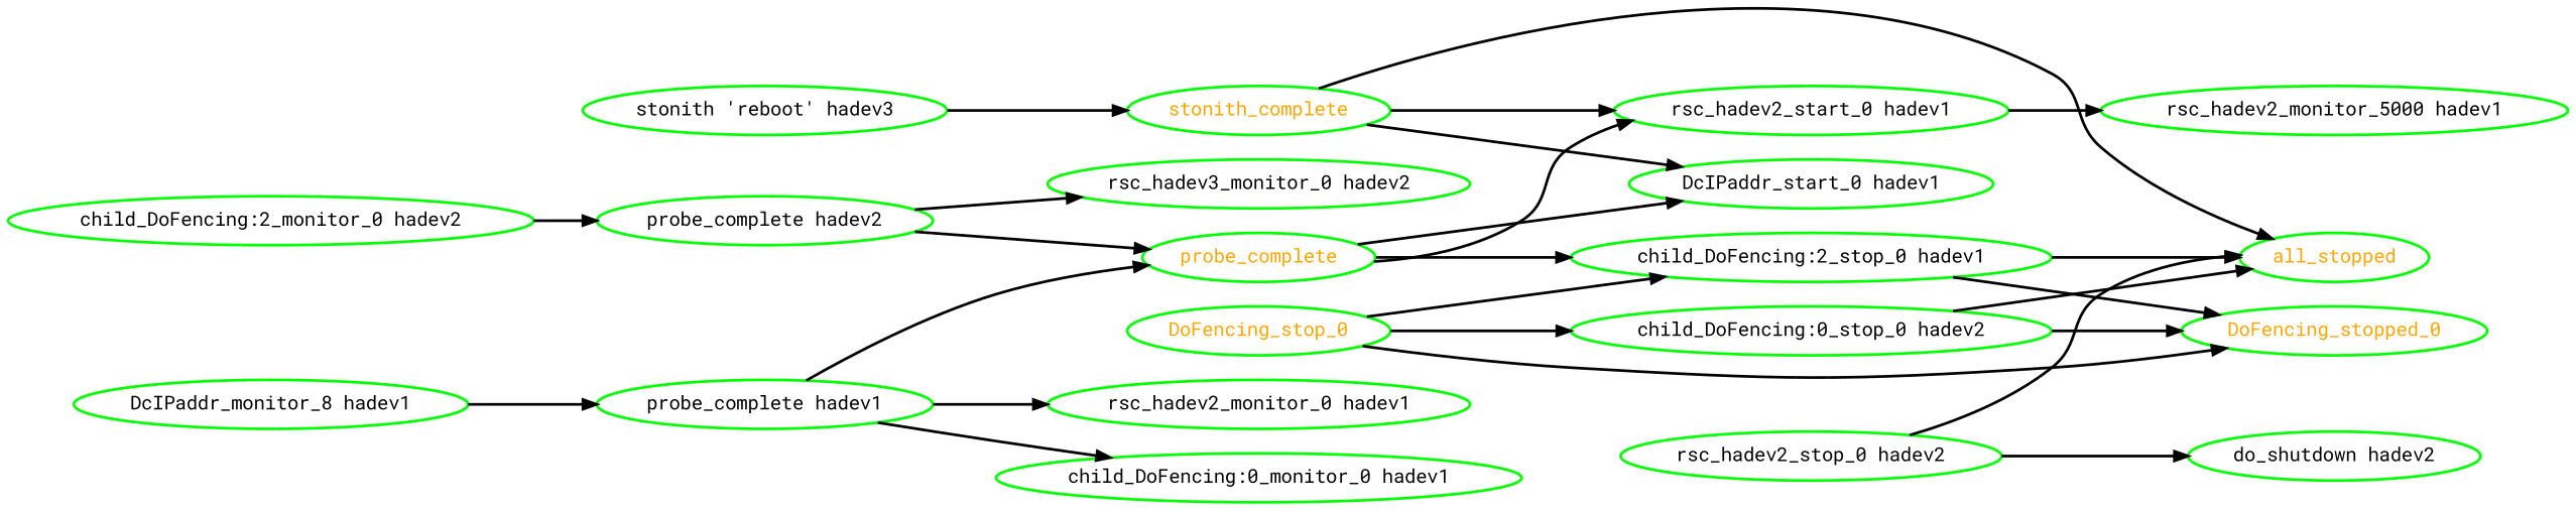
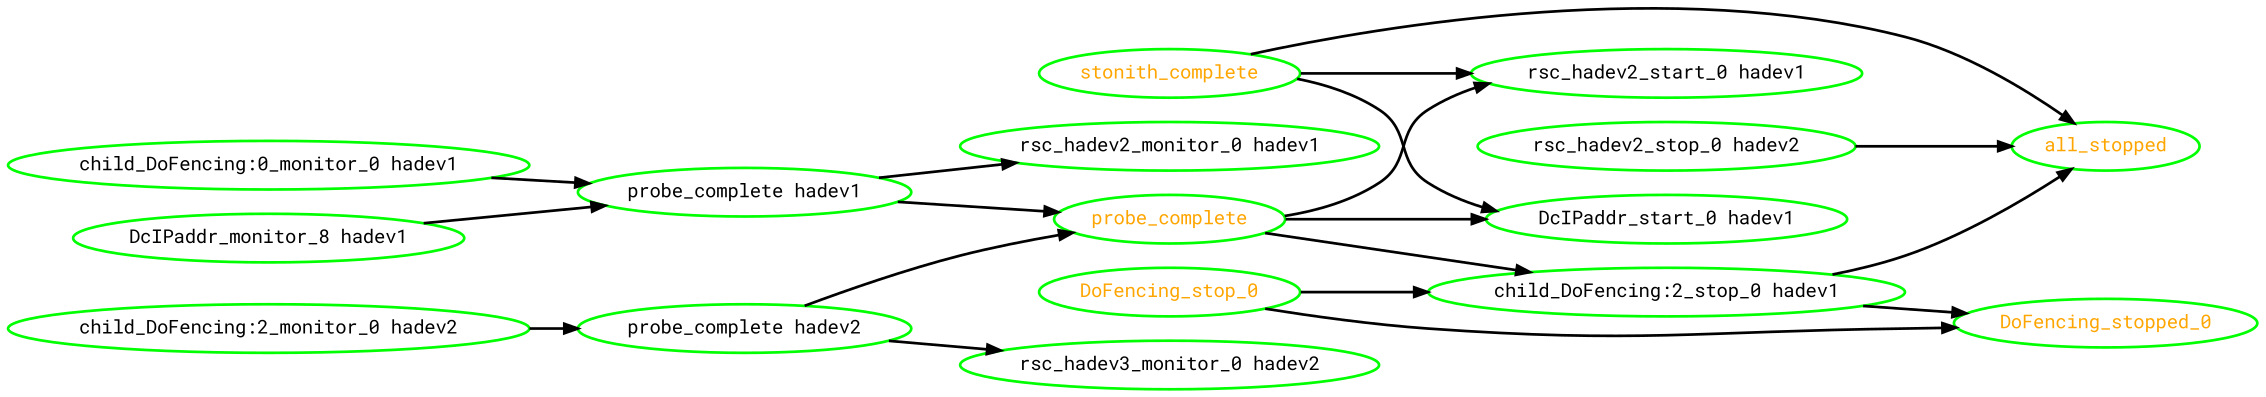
  digraph {
    fontname="Roboto Mono"
    rankdir=LR
    node [color=green fontcolor=black fontname="Roboto Mono" style=bold]
    edge [fontname="Roboto Mono" style=bold]
    n1 [label="DcIPaddr_monitor_8 hadev1"]
    "probe_complete hadev1"
    probe_complete [fontcolor=orange]
    "rsc_hadev2_monitor_0 hadev1"
    "DcIPaddr_start_0 hadev1"
    "child_DoFencing:2_stop_0 hadev1"
    "rsc_hadev2_start_0 hadev1"
    all_stopped [fontcolor=orange]
    DoFencing_stop_0 [fontcolor=orange]
    DoFencing_stopped_0 [fontcolor=orange]
-   "child_DoFencing:0_stop_0 hadev2"
    "child_DoFencing:0_monitor_0 hadev1"
    "child_DoFencing:2_monitor_0 hadev2"
    "probe_complete hadev2"
    "rsc_hadev3_monitor_0 hadev2"
-   "rsc_hadev2_monitor_5000 hadev1"
    "rsc_hadev2_stop_0 hadev2"
-   "do_shutdown hadev2"
    stonith_complete [fontcolor=orange]
-   "stonith 'reboot' hadev3"
    n1 -> "probe_complete hadev1"
    "probe_complete hadev1" -> probe_complete
    "probe_complete hadev1" -> "rsc_hadev2_monitor_0 hadev1"
    probe_complete -> "DcIPaddr_start_0 hadev1"
    probe_complete -> "child_DoFencing:2_stop_0 hadev1"
    probe_complete -> "rsc_hadev2_start_0 hadev1"
    "child_DoFencing:2_stop_0 hadev1" -> all_stopped
    "child_DoFencing:2_stop_0 hadev1" -> DoFencing_stopped_0
-   "rsc_hadev2_start_0 hadev1" -> "rsc_hadev2_monitor_5000 hadev1"
    DoFencing_stop_0 -> "child_DoFencing:2_stop_0 hadev1"
    DoFencing_stop_0 -> DoFencing_stopped_0
-   DoFencing_stop_0 -> "child_DoFencing:0_stop_0 hadev2"
-   "child_DoFencing:0_stop_0 hadev2" -> all_stopped
-   "child_DoFencing:0_stop_0 hadev2" -> DoFencing_stopped_0
-   "probe_complete hadev1" -> "child_DoFencing:0_monitor_0 hadev1"
+   "child_DoFencing:0_monitor_0 hadev1" -> "probe_complete hadev1"
    "child_DoFencing:2_monitor_0 hadev2" -> "probe_complete hadev2"
    "probe_complete hadev2" -> probe_complete
    "probe_complete hadev2" -> "rsc_hadev3_monitor_0 hadev2"
    "rsc_hadev2_stop_0 hadev2" -> all_stopped
-   "rsc_hadev2_stop_0 hadev2" -> "do_shutdown hadev2"
    stonith_complete -> "DcIPaddr_start_0 hadev1"
    stonith_complete -> "rsc_hadev2_start_0 hadev1"
    stonith_complete -> all_stopped
-   "stonith 'reboot' hadev3" -> stonith_complete
  }
